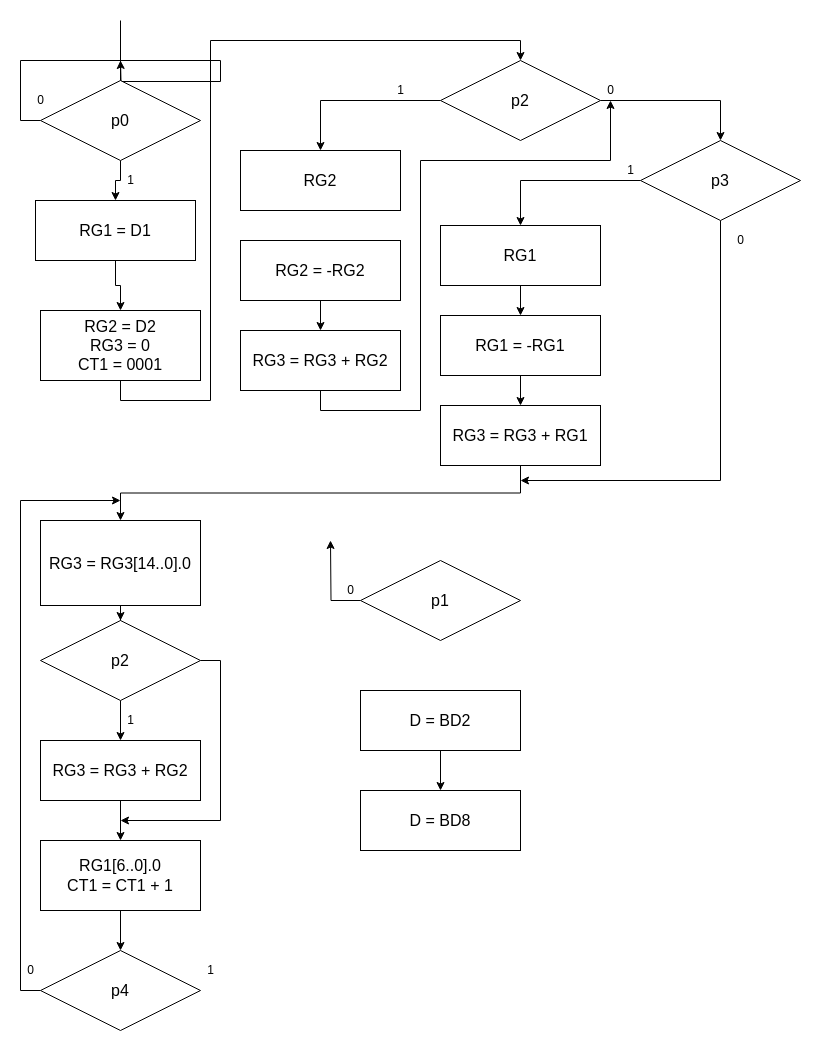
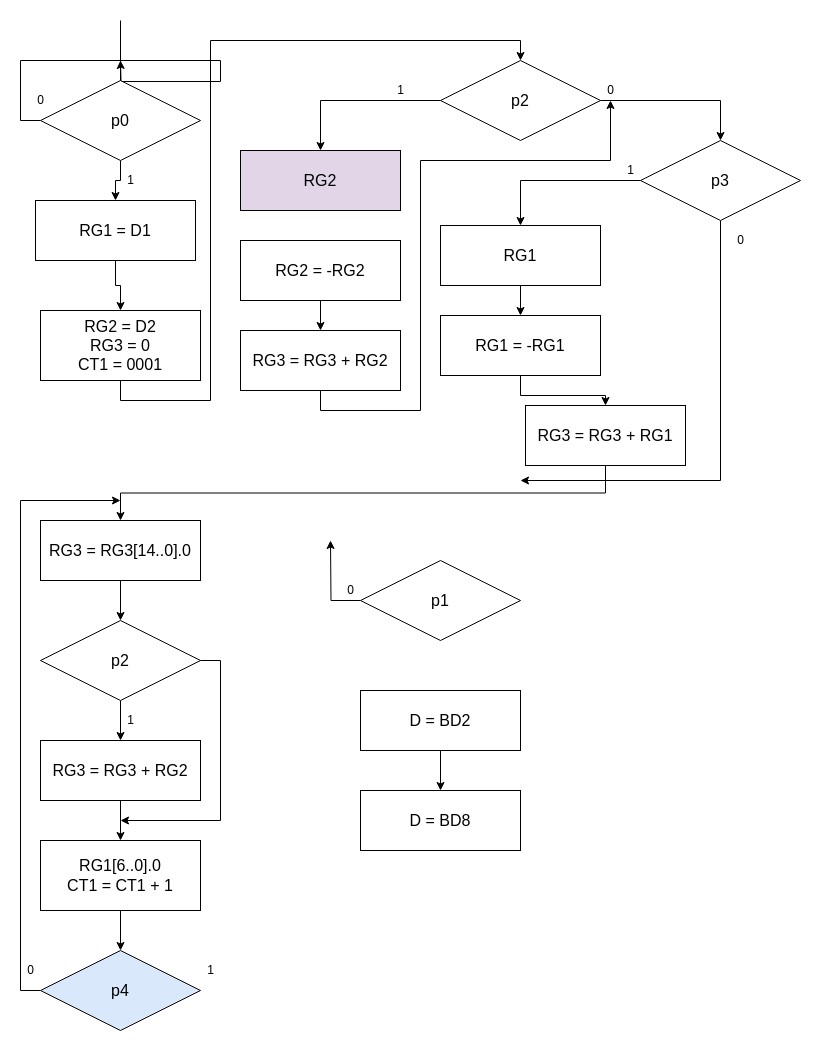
  <mxCell id="0" />
  <mxCell id="1" parent="0" />
  <mxCell id="2" style="edgeStyle=orthogonalEdgeStyle;rounded=0;orthogonalLoop=1;jettySize=auto;html=1;exitX=0;exitY=0.5;exitDx=0;exitDy=0;" edge="1" parent="1" source="4"><mxGeometry relative="1" as="geometry"><mxPoint x="120" y="60" as="targetPoint" /></mxGeometry></mxCell>
  <mxCell id="3" style="edgeStyle=orthogonalEdgeStyle;rounded=0;orthogonalLoop=1;jettySize=auto;html=1;exitX=0.5;exitY=1;exitDx=0;exitDy=0;entryX=0.5;entryY=0;entryDx=0;entryDy=0;" edge="1" parent="1" source="4" target="8"><mxGeometry relative="1" as="geometry" /></mxCell>
  <mxCell id="4" value="&lt;font style=&quot;font-size: 16px&quot;&gt;p0&lt;/font&gt;" style="rhombus;whiteSpace=wrap;html=1;" vertex="1" parent="1"><mxGeometry x="40" y="80" width="160" height="80" as="geometry" /></mxCell>
  <mxCell id="5" value="" style="endArrow=none;html=1;exitX=0.5;exitY=0;exitDx=0;exitDy=0;" edge="1" parent="1" source="4"><mxGeometry width="50" height="50" relative="1" as="geometry"><mxPoint x="120" y="60" as="sourcePoint" /><mxPoint x="120" y="20" as="targetPoint" /></mxGeometry></mxCell>
  <mxCell id="6" value="0" style="text;html=1;align=center;verticalAlign=middle;resizable=0;points=[];autosize=1;strokeColor=none;" vertex="1" parent="1"><mxGeometry x="30" y="90" width="20" height="20" as="geometry" /></mxCell>
  <mxCell id="7" style="edgeStyle=orthogonalEdgeStyle;rounded=0;orthogonalLoop=1;jettySize=auto;html=1;exitX=0.5;exitY=1;exitDx=0;exitDy=0;entryX=0.5;entryY=0;entryDx=0;entryDy=0;" edge="1" parent="1" source="8" target="11"><mxGeometry relative="1" as="geometry" /></mxCell>
  <mxCell id="8" value="&lt;font style=&quot;font-size: 16px&quot;&gt;RG1 = D1&lt;/font&gt;" style="rounded=0;whiteSpace=wrap;html=1;" vertex="1" parent="1"><mxGeometry x="35" y="200" width="160" height="60" as="geometry" /></mxCell>
  <mxCell id="9" value="1" style="text;html=1;align=center;verticalAlign=middle;resizable=0;points=[];autosize=1;strokeColor=none;" vertex="1" parent="1"><mxGeometry x="120" y="170" width="20" height="20" as="geometry" /></mxCell>
  <mxCell id="10" style="edgeStyle=orthogonalEdgeStyle;rounded=0;orthogonalLoop=1;jettySize=auto;html=1;exitX=0.5;exitY=1;exitDx=0;exitDy=0;entryX=0.5;entryY=0;entryDx=0;entryDy=0;" edge="1" parent="1" source="11" target="14"><mxGeometry relative="1" as="geometry"><Array as="points"><mxPoint x="120" y="400" /><mxPoint x="210" y="400" /><mxPoint x="210" y="40" /><mxPoint x="520" y="40" /></Array></mxGeometry></mxCell>
  <mxCell id="11" value="&lt;font style=&quot;font-size: 16px&quot;&gt;RG2 = D2&lt;br&gt;RG3 = 0&lt;br&gt;CT1 = 0001&lt;br&gt;&lt;/font&gt;" style="rounded=0;whiteSpace=wrap;html=1;" vertex="1" parent="1"><mxGeometry x="40" y="310" width="160" height="70" as="geometry" /></mxCell>
  <mxCell id="12" style="edgeStyle=orthogonalEdgeStyle;rounded=0;orthogonalLoop=1;jettySize=auto;html=1;exitX=1;exitY=0.5;exitDx=0;exitDy=0;entryX=0.5;entryY=0;entryDx=0;entryDy=0;" edge="1" parent="1" source="14" target="17"><mxGeometry relative="1" as="geometry" /></mxCell>
  <mxCell id="13" style="edgeStyle=orthogonalEdgeStyle;rounded=0;orthogonalLoop=1;jettySize=auto;html=1;exitX=0;exitY=0.5;exitDx=0;exitDy=0;entryX=0.5;entryY=0;entryDx=0;entryDy=0;" edge="1" parent="1" source="14" target="18"><mxGeometry relative="1" as="geometry" /></mxCell>
  <mxCell id="14" value="&lt;font style=&quot;font-size: 16px&quot;&gt;p2&lt;/font&gt;" style="rhombus;whiteSpace=wrap;html=1;" vertex="1" parent="1"><mxGeometry x="440" y="60" width="160" height="80" as="geometry" /></mxCell>
  <mxCell id="15" style="edgeStyle=orthogonalEdgeStyle;rounded=0;orthogonalLoop=1;jettySize=auto;html=1;exitX=0;exitY=0.5;exitDx=0;exitDy=0;entryX=0.5;entryY=0;entryDx=0;entryDy=0;" edge="1" parent="1" source="17" target="24"><mxGeometry relative="1" as="geometry" /></mxCell>
  <mxCell id="16" style="edgeStyle=orthogonalEdgeStyle;rounded=0;orthogonalLoop=1;jettySize=auto;html=1;exitX=0.5;exitY=1;exitDx=0;exitDy=0;" edge="1" parent="1" source="17"><mxGeometry relative="1" as="geometry"><mxPoint x="520" y="480" as="targetPoint" /><Array as="points"><mxPoint x="720" y="480" /></Array></mxGeometry></mxCell>
  <mxCell id="17" value="&lt;font style=&quot;font-size: 16px&quot;&gt;p3&lt;/font&gt;" style="rhombus;whiteSpace=wrap;html=1;" vertex="1" parent="1"><mxGeometry x="640" y="140" width="160" height="80" as="geometry" /></mxCell>
- <mxCell id="18" value="&lt;font style=&quot;font-size: 16px&quot;&gt;RG2&lt;/font&gt;" style="rounded=0;whiteSpace=wrap;html=1;" vertex="1" parent="1"><mxGeometry x="240" y="150" width="160" height="60" as="geometry" /></mxCell>
+ <mxCell id="18" value="&lt;font style=&quot;font-size: 16px&quot;&gt;RG2&lt;/font&gt;" style="rounded=0;whiteSpace=wrap;html=1;fillColor=#e1d5e7;" vertex="1" parent="1"><mxGeometry x="240" y="150" width="160" height="60" as="geometry" /></mxCell>
  <mxCell id="19" style="edgeStyle=orthogonalEdgeStyle;rounded=0;orthogonalLoop=1;jettySize=auto;html=1;exitX=0.5;exitY=1;exitDx=0;exitDy=0;" edge="1" parent="1" source="20"><mxGeometry relative="1" as="geometry"><mxPoint x="610" y="100" as="targetPoint" /><Array as="points"><mxPoint x="320" y="410" /><mxPoint x="420" y="410" /><mxPoint x="420" y="160" /><mxPoint x="610" y="160" /></Array></mxGeometry></mxCell>
  <mxCell id="20" value="&lt;font style=&quot;font-size: 16px&quot;&gt;RG3 = RG3 + RG2&lt;/font&gt;" style="rounded=0;whiteSpace=wrap;html=1;" vertex="1" parent="1"><mxGeometry x="240" y="330" width="160" height="60" as="geometry" /></mxCell>
  <mxCell id="21" style="edgeStyle=orthogonalEdgeStyle;rounded=0;orthogonalLoop=1;jettySize=auto;html=1;exitX=0.5;exitY=1;exitDx=0;exitDy=0;entryX=0.5;entryY=0;entryDx=0;entryDy=0;" edge="1" parent="1" source="22" target="20"><mxGeometry relative="1" as="geometry"><mxPoint x="320" y="320" as="targetPoint" /></mxGeometry></mxCell>
  <mxCell id="22" value="&lt;span style=&quot;font-size: 16px&quot;&gt;RG2 = -RG2&lt;/span&gt;" style="rounded=0;whiteSpace=wrap;html=1;" vertex="1" parent="1"><mxGeometry x="240" y="240" width="160" height="60" as="geometry" /></mxCell>
  <mxCell id="23" style="edgeStyle=orthogonalEdgeStyle;rounded=0;orthogonalLoop=1;jettySize=auto;html=1;exitX=0.5;exitY=1;exitDx=0;exitDy=0;" edge="1" parent="1" source="24" target="28"><mxGeometry relative="1" as="geometry" /></mxCell>
  <mxCell id="24" value="&lt;font style=&quot;font-size: 16px&quot;&gt;RG1&lt;/font&gt;" style="rounded=0;whiteSpace=wrap;html=1;" vertex="1" parent="1"><mxGeometry x="440" y="225" width="160" height="60" as="geometry" /></mxCell>
  <mxCell id="25" style="edgeStyle=orthogonalEdgeStyle;rounded=0;orthogonalLoop=1;jettySize=auto;html=1;exitX=0.5;exitY=1;exitDx=0;exitDy=0;entryX=0.5;entryY=0;entryDx=0;entryDy=0;" edge="1" parent="1" source="26" target="33"><mxGeometry relative="1" as="geometry" /></mxCell>
- <mxCell id="26" value="&lt;font style=&quot;font-size: 16px&quot;&gt;RG3 = RG3 + RG1&lt;/font&gt;" style="rounded=0;whiteSpace=wrap;html=1;" vertex="1" parent="1"><mxGeometry x="440" y="405" width="160" height="60" as="geometry" /></mxCell>
+ <mxCell id="26" value="&lt;font style=&quot;font-size: 16px&quot;&gt;RG3 = RG3 + RG1&lt;/font&gt;" style="rounded=0;whiteSpace=wrap;html=1;" vertex="1" parent="1"><mxGeometry x="525" y="405" width="160" height="60" as="geometry" /></mxCell>
  <mxCell id="27" style="edgeStyle=orthogonalEdgeStyle;rounded=0;orthogonalLoop=1;jettySize=auto;html=1;exitX=0.5;exitY=1;exitDx=0;exitDy=0;entryX=0.5;entryY=0;entryDx=0;entryDy=0;" edge="1" parent="1" source="28" target="26"><mxGeometry relative="1" as="geometry"><mxPoint x="520" y="395" as="targetPoint" /></mxGeometry></mxCell>
  <mxCell id="28" value="&lt;span style=&quot;font-size: 16px&quot;&gt;RG1 = -RG1&lt;/span&gt;" style="rounded=0;whiteSpace=wrap;html=1;" vertex="1" parent="1"><mxGeometry x="440" y="315" width="160" height="60" as="geometry" /></mxCell>
  <mxCell id="29" value="1" style="text;html=1;align=center;verticalAlign=middle;resizable=0;points=[];autosize=1;strokeColor=none;" vertex="1" parent="1"><mxGeometry x="390" y="80" width="20" height="20" as="geometry" /></mxCell>
  <mxCell id="30" value="0" style="text;html=1;align=center;verticalAlign=middle;resizable=0;points=[];autosize=1;strokeColor=none;" vertex="1" parent="1"><mxGeometry x="600" y="80" width="20" height="20" as="geometry" /></mxCell>
  <mxCell id="31" value="1" style="text;html=1;align=center;verticalAlign=middle;resizable=0;points=[];autosize=1;strokeColor=none;" vertex="1" parent="1"><mxGeometry x="620" y="160" width="20" height="20" as="geometry" /></mxCell>
  <mxCell id="32" style="edgeStyle=orthogonalEdgeStyle;rounded=0;orthogonalLoop=1;jettySize=auto;html=1;exitX=0.5;exitY=1;exitDx=0;exitDy=0;" edge="1" parent="1" source="33" target="37"><mxGeometry relative="1" as="geometry" /></mxCell>
- <mxCell id="33" value="&lt;font style=&quot;font-size: 16px&quot;&gt;RG3 = RG3[14..0].0&lt;/font&gt;" style="rounded=0;whiteSpace=wrap;html=1;" vertex="1" parent="1"><mxGeometry x="40" y="520" width="160" height="85" as="geometry" /></mxCell>
+ <mxCell id="33" value="&lt;font style=&quot;font-size: 16px&quot;&gt;RG3 = RG3[14..0].0&lt;/font&gt;" style="rounded=0;whiteSpace=wrap;html=1;" vertex="1" parent="1"><mxGeometry x="40" y="520" width="160" height="60" as="geometry" /></mxCell>
  <mxCell id="34" value="0" style="text;html=1;align=center;verticalAlign=middle;resizable=0;points=[];autosize=1;strokeColor=none;" vertex="1" parent="1"><mxGeometry x="730" y="230" width="20" height="20" as="geometry" /></mxCell>
  <mxCell id="35" style="edgeStyle=orthogonalEdgeStyle;rounded=0;orthogonalLoop=1;jettySize=auto;html=1;exitX=0.5;exitY=1;exitDx=0;exitDy=0;entryX=0.5;entryY=0;entryDx=0;entryDy=0;" edge="1" parent="1" source="37" target="39"><mxGeometry relative="1" as="geometry" /></mxCell>
  <mxCell id="36" style="edgeStyle=orthogonalEdgeStyle;rounded=0;orthogonalLoop=1;jettySize=auto;html=1;exitX=1;exitY=0.5;exitDx=0;exitDy=0;" edge="1" parent="1" source="37"><mxGeometry relative="1" as="geometry"><mxPoint x="120" y="820" as="targetPoint" /><Array as="points"><mxPoint x="220" y="660" /><mxPoint x="220" y="820" /></Array></mxGeometry></mxCell>
  <mxCell id="37" value="&lt;font style=&quot;font-size: 16px&quot;&gt;p2&lt;/font&gt;" style="rhombus;whiteSpace=wrap;html=1;" vertex="1" parent="1"><mxGeometry x="40" y="620" width="160" height="80" as="geometry" /></mxCell>
  <mxCell id="38" style="edgeStyle=orthogonalEdgeStyle;rounded=0;orthogonalLoop=1;jettySize=auto;html=1;exitX=0.5;exitY=1;exitDx=0;exitDy=0;entryX=0.5;entryY=0;entryDx=0;entryDy=0;" edge="1" parent="1" source="39" target="42"><mxGeometry relative="1" as="geometry" /></mxCell>
  <mxCell id="39" value="&lt;font style=&quot;font-size: 16px&quot;&gt;RG3 = RG3 + RG2&lt;/font&gt;" style="rounded=0;whiteSpace=wrap;html=1;" vertex="1" parent="1"><mxGeometry x="40" y="740" width="160" height="60" as="geometry" /></mxCell>
  <mxCell id="40" value="1" style="text;html=1;align=center;verticalAlign=middle;resizable=0;points=[];autosize=1;strokeColor=none;" vertex="1" parent="1"><mxGeometry x="120" y="710" width="20" height="20" as="geometry" /></mxCell>
  <mxCell id="41" style="edgeStyle=orthogonalEdgeStyle;rounded=0;orthogonalLoop=1;jettySize=auto;html=1;exitX=0.5;exitY=1;exitDx=0;exitDy=0;entryX=0.5;entryY=0;entryDx=0;entryDy=0;" edge="1" parent="1" source="42" target="44"><mxGeometry relative="1" as="geometry" /></mxCell>
  <mxCell id="42" value="&lt;font style=&quot;font-size: 16px&quot;&gt;RG1[6..0].0&lt;br&gt;CT1 = CT1 + 1&lt;br&gt;&lt;/font&gt;" style="rounded=0;whiteSpace=wrap;html=1;" vertex="1" parent="1"><mxGeometry x="40" y="840" width="160" height="70" as="geometry" /></mxCell>
  <mxCell id="43" style="edgeStyle=orthogonalEdgeStyle;rounded=0;orthogonalLoop=1;jettySize=auto;html=1;exitX=0;exitY=0.5;exitDx=0;exitDy=0;" edge="1" parent="1" source="44"><mxGeometry relative="1" as="geometry"><mxPoint x="120" y="500" as="targetPoint" /><Array as="points"><mxPoint x="20" y="990" /><mxPoint x="20" y="500" /></Array></mxGeometry></mxCell>
- <mxCell id="44" value="&lt;font style=&quot;font-size: 16px&quot;&gt;p4&lt;/font&gt;" style="rhombus;whiteSpace=wrap;html=1;" vertex="1" parent="1"><mxGeometry x="40" y="950" width="160" height="80" as="geometry" /></mxCell>
+ <mxCell id="44" value="&lt;font style=&quot;font-size: 16px&quot;&gt;p4&lt;/font&gt;" style="rhombus;whiteSpace=wrap;html=1;fillColor=#dae8fc;" vertex="1" parent="1"><mxGeometry x="40" y="950" width="160" height="80" as="geometry" /></mxCell>
  <mxCell id="45" value="0" style="text;html=1;align=center;verticalAlign=middle;resizable=0;points=[];autosize=1;strokeColor=none;" vertex="1" parent="1"><mxGeometry x="20" y="960" width="20" height="20" as="geometry" /></mxCell>
  <mxCell id="46" style="edgeStyle=orthogonalEdgeStyle;rounded=0;orthogonalLoop=1;jettySize=auto;html=1;exitX=0;exitY=0.5;exitDx=0;exitDy=0;" edge="1" parent="1" source="47"><mxGeometry relative="1" as="geometry"><mxPoint x="330" y="540" as="targetPoint" /></mxGeometry></mxCell>
  <mxCell id="47" value="&lt;font style=&quot;font-size: 16px&quot;&gt;p1&lt;/font&gt;" style="rhombus;whiteSpace=wrap;html=1;" vertex="1" parent="1"><mxGeometry x="360" y="560" width="160" height="80" as="geometry" /></mxCell>
  <mxCell id="48" value="1" style="text;html=1;align=center;verticalAlign=middle;resizable=0;points=[];autosize=1;strokeColor=none;" vertex="1" parent="1"><mxGeometry x="200" y="960" width="20" height="20" as="geometry" /></mxCell>
  <mxCell id="49" value="0" style="text;html=1;align=center;verticalAlign=middle;resizable=0;points=[];autosize=1;strokeColor=none;" vertex="1" parent="1"><mxGeometry x="340" y="580" width="20" height="20" as="geometry" /></mxCell>
  <mxCell id="50" value="&lt;font style=&quot;font-size: 16px&quot;&gt;D = BD8&lt;/font&gt;" style="rounded=0;whiteSpace=wrap;html=1;" vertex="1" parent="1"><mxGeometry x="360" y="790" width="160" height="60" as="geometry" /></mxCell>
  <mxCell id="51" style="edgeStyle=orthogonalEdgeStyle;rounded=0;orthogonalLoop=1;jettySize=auto;html=1;exitX=0.5;exitY=1;exitDx=0;exitDy=0;entryX=0.5;entryY=0;entryDx=0;entryDy=0;" edge="1" parent="1" source="52" target="50"><mxGeometry relative="1" as="geometry" /></mxCell>
  <mxCell id="52" value="&lt;span style=&quot;font-size: 16px&quot;&gt;D = BD2&lt;/span&gt;" style="rounded=0;whiteSpace=wrap;html=1;" vertex="1" parent="1"><mxGeometry x="360" y="690" width="160" height="60" as="geometry" /></mxCell>
